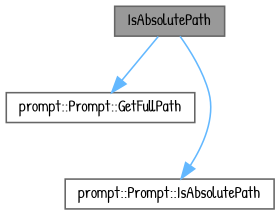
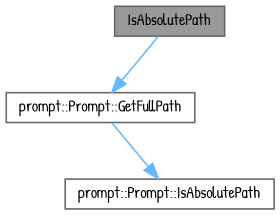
  digraph {
    fontname="Patrick Hand"
    rankdir=TB
    node [color=grey40 fillcolor=white fontname="Patrick Hand" fontsize=10 shape=box style=filled]
    edge [color=steelblue1 fontname="Patrick Hand" fontsize=10 labelfontname=Helvetica labelfontsize=10 style=solid]
    n1 [color=gray40 fillcolor=grey60 fontcolor=black height=0.2 label=IsAbsolutePath width=0.4]
    n2 [height=0.2 label="prompt::Prompt::GetFullPath" width=0.4]
    n3 [height=0.2 label="prompt::Prompt::IsAbsolutePath" width=0.4]
    n1 -> n2
-   n1 -> n3
+   n2 -> n3
  }
